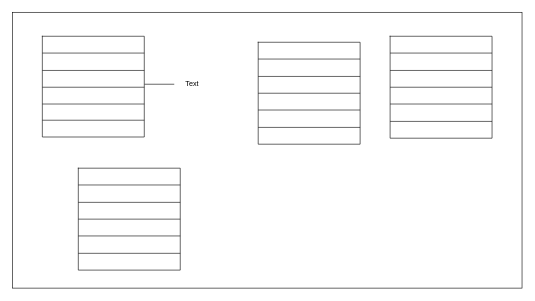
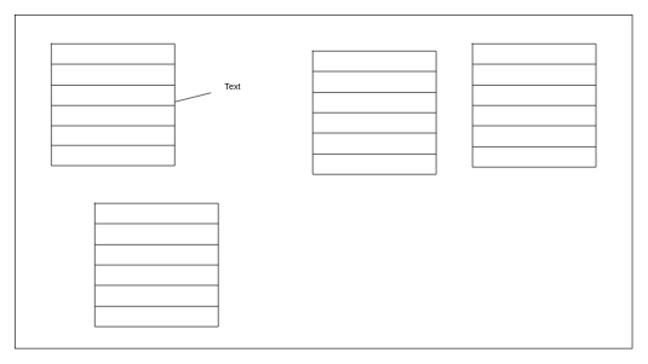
  <mxCell id="0" />
  <mxCell id="1" parent="0" />
  <mxCell id="2" value="" style="rounded=0;whiteSpace=wrap;html=1;" vertex="1" parent="1"><mxGeometry y="20" width="850" height="460" as="geometry" x="20" /></mxCell>
  <mxCell id="3" value="" style="endArrow=none;html=1;rounded=0;" edge="1" parent="1" target="4"><mxGeometry width="50" height="50" relative="1" as="geometry"><mxPoint x="240" y="140" as="sourcePoint" /><mxPoint x="290" y="140" as="targetPoint" /></mxGeometry></mxCell>
- <mxCell id="4" value="Text" style="text;html=1;strokeColor=none;fillColor=none;align=center;verticalAlign=middle;whiteSpace=wrap;rounded=0;" vertex="1" parent="1"><mxGeometry x="290" y="125" width="60" height="30" as="geometry" /></mxCell>
+ <mxCell id="4" value="Text" style="text;html=1;strokeColor=none;fillColor=none;align=center;verticalAlign=middle;whiteSpace=wrap;rounded=0;" vertex="1" parent="1"><mxGeometry x="290" y="105" width="60" height="30" as="geometry" /></mxCell>
  <mxCell id="5" value="" style="shape=table;startSize=0;container=1;collapsible=0;childLayout=tableLayout;" vertex="1" parent="1"><mxGeometry x="70" y="60" width="170" height="168" as="geometry" /></mxCell>
  <mxCell id="6" value="" style="shape=tableRow;horizontal=0;startSize=0;swimlaneHead=0;swimlaneBody=0;top=0;left=0;bottom=0;right=0;collapsible=0;dropTarget=0;fillColor=none;points=[[0,0.5],[1,0.5]];portConstraint=eastwest;" vertex="1" parent="5"><mxGeometry width="170" height="28" as="geometry" /></mxCell>
  <mxCell id="7" value="" style="shape=partialRectangle;html=1;whiteSpace=wrap;connectable=0;overflow=hidden;fillColor=none;top=0;left=0;bottom=0;right=0;pointerEvents=1;" vertex="1" parent="6"><mxGeometry width="170" height="28" as="geometry"><mxRectangle width="170" height="28" as="alternateBounds" /></mxGeometry></mxCell>
  <mxCell id="8" value="" style="shape=tableRow;horizontal=0;startSize=0;swimlaneHead=0;swimlaneBody=0;top=0;left=0;bottom=0;right=0;collapsible=0;dropTarget=0;fillColor=none;points=[[0,0.5],[1,0.5]];portConstraint=eastwest;" vertex="1" parent="5"><mxGeometry y="28" width="170" height="29" as="geometry" /></mxCell>
  <mxCell id="9" value="" style="shape=partialRectangle;html=1;whiteSpace=wrap;connectable=0;overflow=hidden;fillColor=none;top=0;left=0;bottom=0;right=0;pointerEvents=1;" vertex="1" parent="8"><mxGeometry width="170" height="29" as="geometry"><mxRectangle width="170" height="29" as="alternateBounds" /></mxGeometry></mxCell>
  <mxCell id="10" value="" style="shape=tableRow;horizontal=0;startSize=0;swimlaneHead=0;swimlaneBody=0;top=0;left=0;bottom=0;right=0;collapsible=0;dropTarget=0;fillColor=none;points=[[0,0.5],[1,0.5]];portConstraint=eastwest;" vertex="1" parent="5"><mxGeometry y="57" width="170" height="28" as="geometry" /></mxCell>
  <mxCell id="11" value="" style="shape=partialRectangle;html=1;whiteSpace=wrap;connectable=0;overflow=hidden;fillColor=none;top=0;left=0;bottom=0;right=0;pointerEvents=1;" vertex="1" parent="10"><mxGeometry width="170" height="28" as="geometry"><mxRectangle width="170" height="28" as="alternateBounds" /></mxGeometry></mxCell>
  <mxCell id="12" value="" style="shape=tableRow;horizontal=0;startSize=0;swimlaneHead=0;swimlaneBody=0;top=0;left=0;bottom=0;right=0;collapsible=0;dropTarget=0;fillColor=none;points=[[0,0.5],[1,0.5]];portConstraint=eastwest;" vertex="1" parent="5"><mxGeometry y="85" width="170" height="28" as="geometry" /></mxCell>
  <mxCell id="13" value="" style="shape=partialRectangle;html=1;whiteSpace=wrap;connectable=0;overflow=hidden;fillColor=none;top=0;left=0;bottom=0;right=0;pointerEvents=1;" vertex="1" parent="12"><mxGeometry width="170" height="28" as="geometry"><mxRectangle width="170" height="28" as="alternateBounds" /></mxGeometry></mxCell>
  <mxCell id="14" value="" style="shape=tableRow;horizontal=0;startSize=0;swimlaneHead=0;swimlaneBody=0;top=0;left=0;bottom=0;right=0;collapsible=0;dropTarget=0;fillColor=none;points=[[0,0.5],[1,0.5]];portConstraint=eastwest;" vertex="1" parent="5"><mxGeometry y="113" width="170" height="27" as="geometry" /></mxCell>
  <mxCell id="15" value="" style="shape=partialRectangle;html=1;whiteSpace=wrap;connectable=0;overflow=hidden;fillColor=none;top=0;left=0;bottom=0;right=0;pointerEvents=1;strokeColor=#FFFFFF;" vertex="1" parent="14"><mxGeometry width="170" height="27" as="geometry"><mxRectangle width="170" height="27" as="alternateBounds" /></mxGeometry></mxCell>
  <mxCell id="16" value="" style="shape=tableRow;horizontal=0;startSize=0;swimlaneHead=0;swimlaneBody=0;top=0;left=0;bottom=0;right=0;collapsible=0;dropTarget=0;fillColor=none;points=[[0,0.5],[1,0.5]];portConstraint=eastwest;" vertex="1" parent="5"><mxGeometry y="140" width="170" height="28" as="geometry" /></mxCell>
  <mxCell id="17" value="" style="shape=partialRectangle;html=1;whiteSpace=wrap;connectable=0;overflow=hidden;fillColor=none;top=0;left=0;bottom=0;right=0;pointerEvents=1;" vertex="1" parent="16"><mxGeometry width="170" height="28" as="geometry"><mxRectangle width="170" height="28" as="alternateBounds" /></mxGeometry></mxCell>
  <mxCell id="18" value="" style="shape=table;startSize=0;container=1;collapsible=0;childLayout=tableLayout;" vertex="1" parent="1"><mxGeometry x="650" y="60" width="170" height="170" as="geometry" /></mxCell>
  <mxCell id="19" value="" style="shape=tableRow;horizontal=0;startSize=0;swimlaneHead=0;swimlaneBody=0;top=0;left=0;bottom=0;right=0;collapsible=0;dropTarget=0;fillColor=none;points=[[0,0.5],[1,0.5]];portConstraint=eastwest;" vertex="1" parent="18"><mxGeometry width="170" height="28" as="geometry" /></mxCell>
  <mxCell id="20" value="" style="shape=partialRectangle;html=1;whiteSpace=wrap;connectable=0;overflow=hidden;fillColor=none;top=0;left=0;bottom=0;right=0;pointerEvents=1;" vertex="1" parent="19"><mxGeometry width="170" height="28" as="geometry"><mxRectangle width="170" height="28" as="alternateBounds" /></mxGeometry></mxCell>
  <mxCell id="21" value="" style="shape=tableRow;horizontal=0;startSize=0;swimlaneHead=0;swimlaneBody=0;top=0;left=0;bottom=0;right=0;collapsible=0;dropTarget=0;fillColor=none;points=[[0,0.5],[1,0.5]];portConstraint=eastwest;" vertex="1" parent="18"><mxGeometry y="28" width="170" height="29" as="geometry" /></mxCell>
  <mxCell id="22" value="" style="shape=partialRectangle;html=1;whiteSpace=wrap;connectable=0;overflow=hidden;fillColor=none;top=0;left=0;bottom=0;right=0;pointerEvents=1;" vertex="1" parent="21"><mxGeometry width="170" height="29" as="geometry"><mxRectangle width="170" height="29" as="alternateBounds" /></mxGeometry></mxCell>
  <mxCell id="23" value="" style="shape=tableRow;horizontal=0;startSize=0;swimlaneHead=0;swimlaneBody=0;top=0;left=0;bottom=0;right=0;collapsible=0;dropTarget=0;fillColor=none;points=[[0,0.5],[1,0.5]];portConstraint=eastwest;" vertex="1" parent="18"><mxGeometry y="57" width="170" height="28" as="geometry" /></mxCell>
  <mxCell id="24" value="" style="shape=partialRectangle;html=1;whiteSpace=wrap;connectable=0;overflow=hidden;fillColor=none;top=0;left=0;bottom=0;right=0;pointerEvents=1;" vertex="1" parent="23"><mxGeometry width="170" height="28" as="geometry"><mxRectangle width="170" height="28" as="alternateBounds" /></mxGeometry></mxCell>
  <mxCell id="25" value="" style="shape=tableRow;horizontal=0;startSize=0;swimlaneHead=0;swimlaneBody=0;top=0;left=0;bottom=0;right=0;collapsible=0;dropTarget=0;fillColor=none;points=[[0,0.5],[1,0.5]];portConstraint=eastwest;" vertex="1" parent="18"><mxGeometry y="85" width="170" height="28" as="geometry" /></mxCell>
  <mxCell id="26" value="" style="shape=partialRectangle;html=1;whiteSpace=wrap;connectable=0;overflow=hidden;fillColor=none;top=0;left=0;bottom=0;right=0;pointerEvents=1;" vertex="1" parent="25"><mxGeometry width="170" height="28" as="geometry"><mxRectangle width="170" height="28" as="alternateBounds" /></mxGeometry></mxCell>
  <mxCell id="27" value="" style="shape=tableRow;horizontal=0;startSize=0;swimlaneHead=0;swimlaneBody=0;top=0;left=0;bottom=0;right=0;collapsible=0;dropTarget=0;fillColor=none;points=[[0,0.5],[1,0.5]];portConstraint=eastwest;" vertex="1" parent="18"><mxGeometry y="113" width="170" height="29" as="geometry" /></mxCell>
  <mxCell id="28" value="" style="shape=partialRectangle;html=1;whiteSpace=wrap;connectable=0;overflow=hidden;fillColor=none;top=0;left=0;bottom=0;right=0;pointerEvents=1;" vertex="1" parent="27"><mxGeometry width="170" height="29" as="geometry"><mxRectangle width="170" height="29" as="alternateBounds" /></mxGeometry></mxCell>
  <mxCell id="29" value="" style="shape=tableRow;horizontal=0;startSize=0;swimlaneHead=0;swimlaneBody=0;top=0;left=0;bottom=0;right=0;collapsible=0;dropTarget=0;fillColor=none;points=[[0,0.5],[1,0.5]];portConstraint=eastwest;" vertex="1" parent="18"><mxGeometry y="142" width="170" height="28" as="geometry" /></mxCell>
  <mxCell id="30" value="" style="shape=partialRectangle;html=1;whiteSpace=wrap;connectable=0;overflow=hidden;fillColor=none;top=0;left=0;bottom=0;right=0;pointerEvents=1;" vertex="1" parent="29"><mxGeometry width="170" height="28" as="geometry"><mxRectangle width="170" height="28" as="alternateBounds" /></mxGeometry></mxCell>
  <mxCell id="31" value="" style="shape=table;startSize=0;container=1;collapsible=0;childLayout=tableLayout;" vertex="1" parent="1"><mxGeometry x="430" y="70" width="170" height="170" as="geometry" /></mxCell>
  <mxCell id="32" value="" style="shape=tableRow;horizontal=0;startSize=0;swimlaneHead=0;swimlaneBody=0;top=0;left=0;bottom=0;right=0;collapsible=0;dropTarget=0;fillColor=none;points=[[0,0.5],[1,0.5]];portConstraint=eastwest;" vertex="1" parent="31"><mxGeometry width="170" height="28" as="geometry" /></mxCell>
  <mxCell id="33" value="" style="shape=partialRectangle;html=1;whiteSpace=wrap;connectable=0;overflow=hidden;fillColor=none;top=0;left=0;bottom=0;right=0;pointerEvents=1;" vertex="1" parent="32"><mxGeometry width="170" height="28" as="geometry"><mxRectangle width="170" height="28" as="alternateBounds" /></mxGeometry></mxCell>
  <mxCell id="34" value="" style="shape=tableRow;horizontal=0;startSize=0;swimlaneHead=0;swimlaneBody=0;top=0;left=0;bottom=0;right=0;collapsible=0;dropTarget=0;fillColor=none;points=[[0,0.5],[1,0.5]];portConstraint=eastwest;" vertex="1" parent="31"><mxGeometry y="28" width="170" height="29" as="geometry" /></mxCell>
  <mxCell id="35" value="" style="shape=partialRectangle;html=1;whiteSpace=wrap;connectable=0;overflow=hidden;fillColor=none;top=0;left=0;bottom=0;right=0;pointerEvents=1;" vertex="1" parent="34"><mxGeometry width="170" height="29" as="geometry"><mxRectangle width="170" height="29" as="alternateBounds" /></mxGeometry></mxCell>
  <mxCell id="36" value="" style="shape=tableRow;horizontal=0;startSize=0;swimlaneHead=0;swimlaneBody=0;top=0;left=0;bottom=0;right=0;collapsible=0;dropTarget=0;fillColor=none;points=[[0,0.5],[1,0.5]];portConstraint=eastwest;" vertex="1" parent="31"><mxGeometry y="57" width="170" height="28" as="geometry" /></mxCell>
  <mxCell id="37" value="" style="shape=partialRectangle;html=1;whiteSpace=wrap;connectable=0;overflow=hidden;fillColor=none;top=0;left=0;bottom=0;right=0;pointerEvents=1;" vertex="1" parent="36"><mxGeometry width="170" height="28" as="geometry"><mxRectangle width="170" height="28" as="alternateBounds" /></mxGeometry></mxCell>
  <mxCell id="38" value="" style="shape=tableRow;horizontal=0;startSize=0;swimlaneHead=0;swimlaneBody=0;top=0;left=0;bottom=0;right=0;collapsible=0;dropTarget=0;fillColor=none;points=[[0,0.5],[1,0.5]];portConstraint=eastwest;" vertex="1" parent="31"><mxGeometry y="85" width="170" height="28" as="geometry" /></mxCell>
  <mxCell id="39" value="" style="shape=partialRectangle;html=1;whiteSpace=wrap;connectable=0;overflow=hidden;fillColor=none;top=0;left=0;bottom=0;right=0;pointerEvents=1;" vertex="1" parent="38"><mxGeometry width="170" height="28" as="geometry"><mxRectangle width="170" height="28" as="alternateBounds" /></mxGeometry></mxCell>
  <mxCell id="40" value="" style="shape=tableRow;horizontal=0;startSize=0;swimlaneHead=0;swimlaneBody=0;top=0;left=0;bottom=0;right=0;collapsible=0;dropTarget=0;fillColor=none;points=[[0,0.5],[1,0.5]];portConstraint=eastwest;" vertex="1" parent="31"><mxGeometry y="113" width="170" height="29" as="geometry" /></mxCell>
  <mxCell id="41" value="" style="shape=partialRectangle;html=1;whiteSpace=wrap;connectable=0;overflow=hidden;fillColor=none;top=0;left=0;bottom=0;right=0;pointerEvents=1;" vertex="1" parent="40"><mxGeometry width="170" height="29" as="geometry"><mxRectangle width="170" height="29" as="alternateBounds" /></mxGeometry></mxCell>
  <mxCell id="42" value="" style="shape=tableRow;horizontal=0;startSize=0;swimlaneHead=0;swimlaneBody=0;top=0;left=0;bottom=0;right=0;collapsible=0;dropTarget=0;fillColor=none;points=[[0,0.5],[1,0.5]];portConstraint=eastwest;" vertex="1" parent="31"><mxGeometry y="142" width="170" height="28" as="geometry" /></mxCell>
  <mxCell id="43" value="" style="shape=partialRectangle;html=1;whiteSpace=wrap;connectable=0;overflow=hidden;fillColor=none;top=0;left=0;bottom=0;right=0;pointerEvents=1;" vertex="1" parent="42"><mxGeometry width="170" height="28" as="geometry"><mxRectangle width="170" height="28" as="alternateBounds" /></mxGeometry></mxCell>
  <mxCell id="44" value="" style="shape=table;startSize=0;container=1;collapsible=0;childLayout=tableLayout;" vertex="1" parent="1"><mxGeometry x="130" y="280" width="170" height="170" as="geometry" /></mxCell>
  <mxCell id="45" value="" style="shape=tableRow;horizontal=0;startSize=0;swimlaneHead=0;swimlaneBody=0;top=0;left=0;bottom=0;right=0;collapsible=0;dropTarget=0;fillColor=none;points=[[0,0.5],[1,0.5]];portConstraint=eastwest;" vertex="1" parent="44"><mxGeometry width="170" height="28" as="geometry" /></mxCell>
  <mxCell id="46" value="" style="shape=partialRectangle;html=1;whiteSpace=wrap;connectable=0;overflow=hidden;fillColor=none;top=0;left=0;bottom=0;right=0;pointerEvents=1;" vertex="1" parent="45"><mxGeometry width="170" height="28" as="geometry"><mxRectangle width="170" height="28" as="alternateBounds" /></mxGeometry></mxCell>
  <mxCell id="47" value="" style="shape=tableRow;horizontal=0;startSize=0;swimlaneHead=0;swimlaneBody=0;top=0;left=0;bottom=0;right=0;collapsible=0;dropTarget=0;fillColor=none;points=[[0,0.5],[1,0.5]];portConstraint=eastwest;" vertex="1" parent="44"><mxGeometry y="28" width="170" height="29" as="geometry" /></mxCell>
  <mxCell id="48" value="" style="shape=partialRectangle;html=1;whiteSpace=wrap;connectable=0;overflow=hidden;fillColor=none;top=0;left=0;bottom=0;right=0;pointerEvents=1;" vertex="1" parent="47"><mxGeometry width="170" height="29" as="geometry"><mxRectangle width="170" height="29" as="alternateBounds" /></mxGeometry></mxCell>
  <mxCell id="49" value="" style="shape=tableRow;horizontal=0;startSize=0;swimlaneHead=0;swimlaneBody=0;top=0;left=0;bottom=0;right=0;collapsible=0;dropTarget=0;fillColor=none;points=[[0,0.5],[1,0.5]];portConstraint=eastwest;" vertex="1" parent="44"><mxGeometry y="57" width="170" height="28" as="geometry" /></mxCell>
  <mxCell id="50" value="" style="shape=partialRectangle;html=1;whiteSpace=wrap;connectable=0;overflow=hidden;fillColor=none;top=0;left=0;bottom=0;right=0;pointerEvents=1;" vertex="1" parent="49"><mxGeometry width="170" height="28" as="geometry"><mxRectangle width="170" height="28" as="alternateBounds" /></mxGeometry></mxCell>
  <mxCell id="51" value="" style="shape=tableRow;horizontal=0;startSize=0;swimlaneHead=0;swimlaneBody=0;top=0;left=0;bottom=0;right=0;collapsible=0;dropTarget=0;fillColor=none;points=[[0,0.5],[1,0.5]];portConstraint=eastwest;" vertex="1" parent="44"><mxGeometry y="85" width="170" height="28" as="geometry" /></mxCell>
  <mxCell id="52" value="" style="shape=partialRectangle;html=1;whiteSpace=wrap;connectable=0;overflow=hidden;fillColor=none;top=0;left=0;bottom=0;right=0;pointerEvents=1;" vertex="1" parent="51"><mxGeometry width="170" height="28" as="geometry"><mxRectangle width="170" height="28" as="alternateBounds" /></mxGeometry></mxCell>
  <mxCell id="53" value="" style="shape=tableRow;horizontal=0;startSize=0;swimlaneHead=0;swimlaneBody=0;top=0;left=0;bottom=0;right=0;collapsible=0;dropTarget=0;fillColor=none;points=[[0,0.5],[1,0.5]];portConstraint=eastwest;" vertex="1" parent="44"><mxGeometry y="113" width="170" height="29" as="geometry" /></mxCell>
  <mxCell id="54" value="" style="shape=partialRectangle;html=1;whiteSpace=wrap;connectable=0;overflow=hidden;fillColor=none;top=0;left=0;bottom=0;right=0;pointerEvents=1;" vertex="1" parent="53"><mxGeometry width="170" height="29" as="geometry"><mxRectangle width="170" height="29" as="alternateBounds" /></mxGeometry></mxCell>
  <mxCell id="55" value="" style="shape=tableRow;horizontal=0;startSize=0;swimlaneHead=0;swimlaneBody=0;top=0;left=0;bottom=0;right=0;collapsible=0;dropTarget=0;fillColor=none;points=[[0,0.5],[1,0.5]];portConstraint=eastwest;" vertex="1" parent="44"><mxGeometry y="142" width="170" height="28" as="geometry" /></mxCell>
  <mxCell id="56" value="" style="shape=partialRectangle;html=1;whiteSpace=wrap;connectable=0;overflow=hidden;fillColor=none;top=0;left=0;bottom=0;right=0;pointerEvents=1;" vertex="1" parent="55"><mxGeometry width="170" height="28" as="geometry"><mxRectangle width="170" height="28" as="alternateBounds" /></mxGeometry></mxCell>
